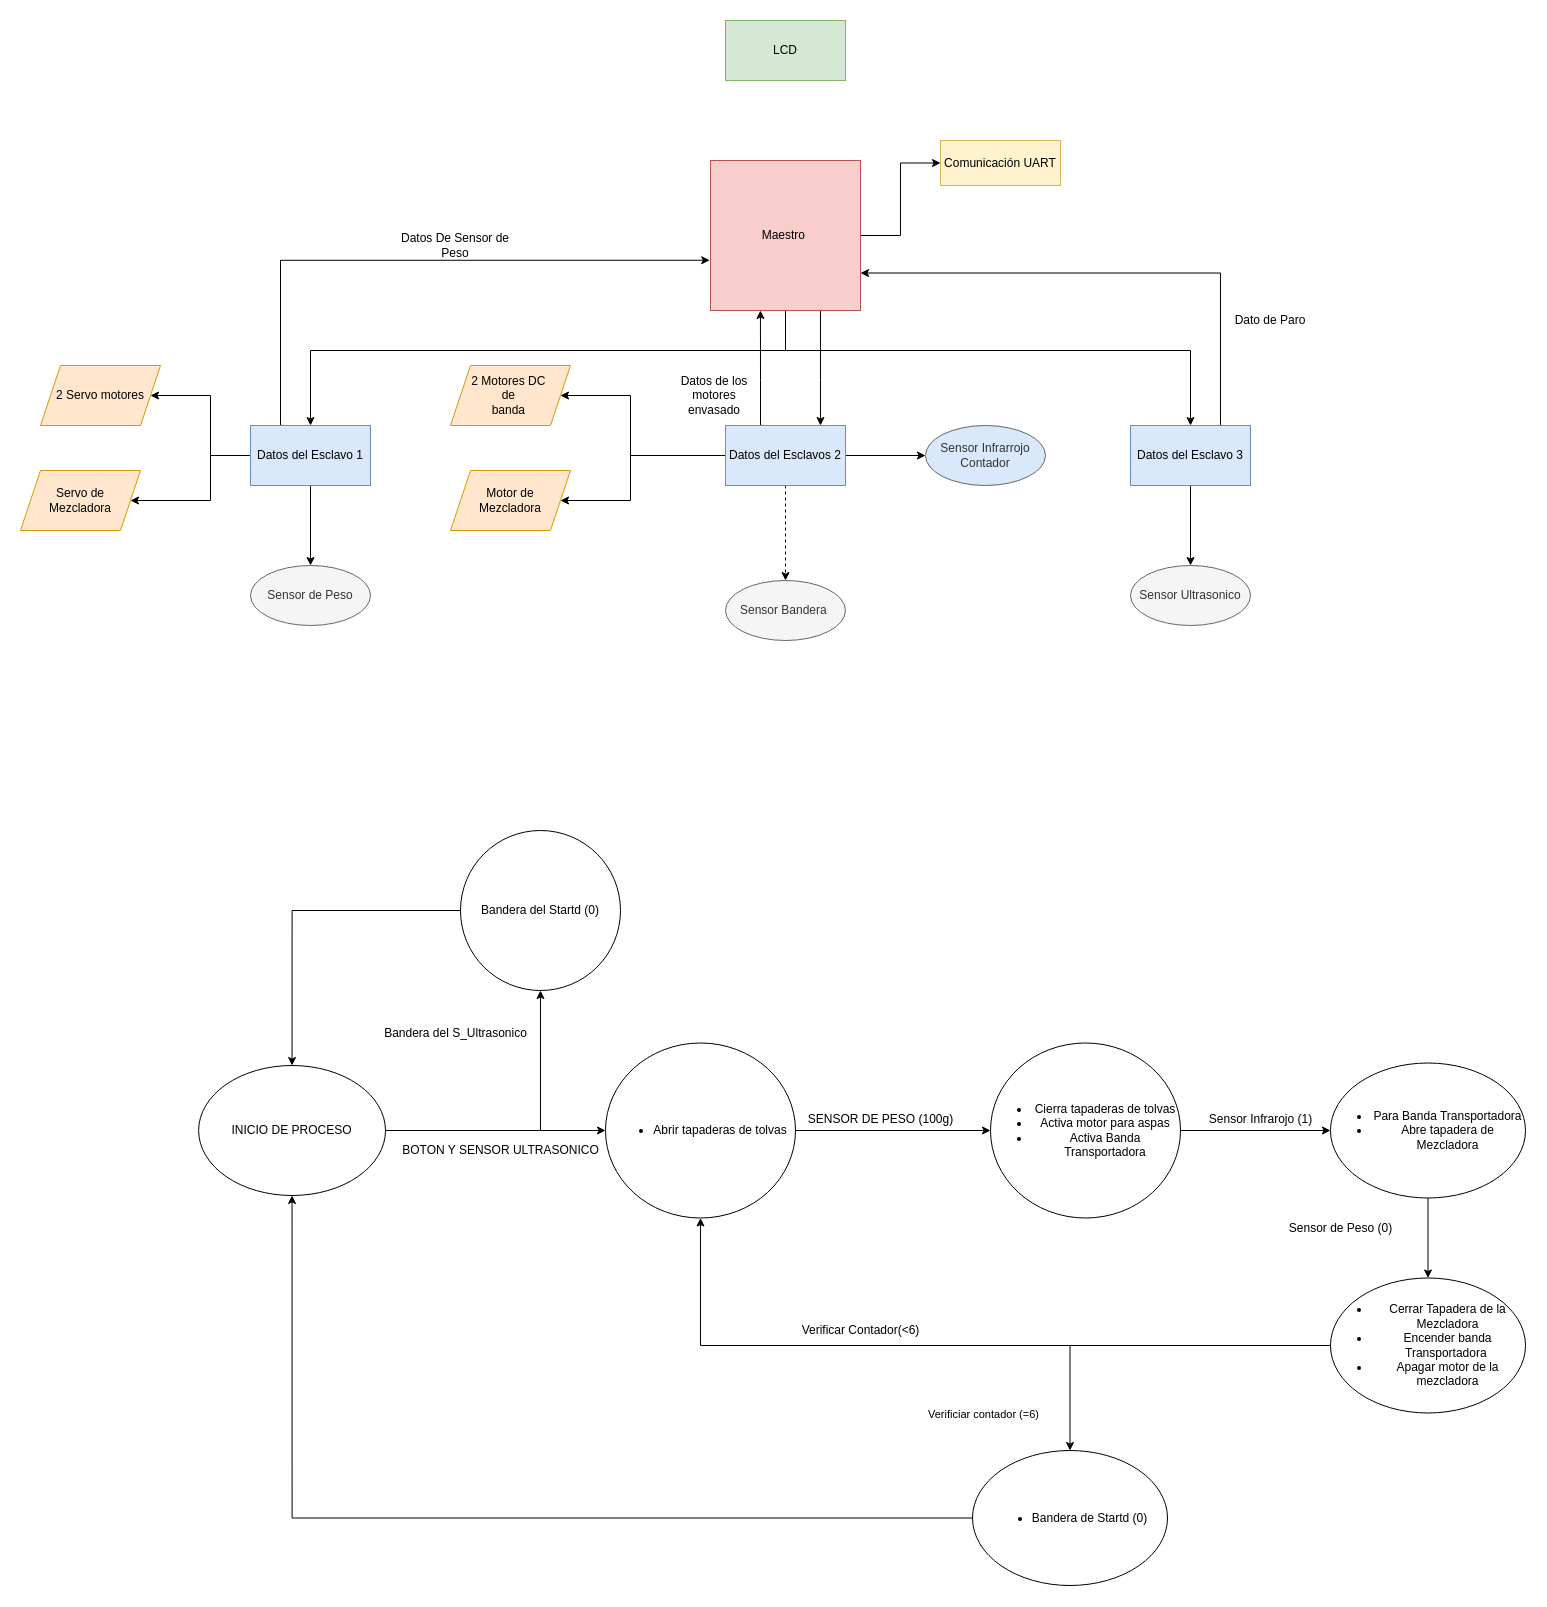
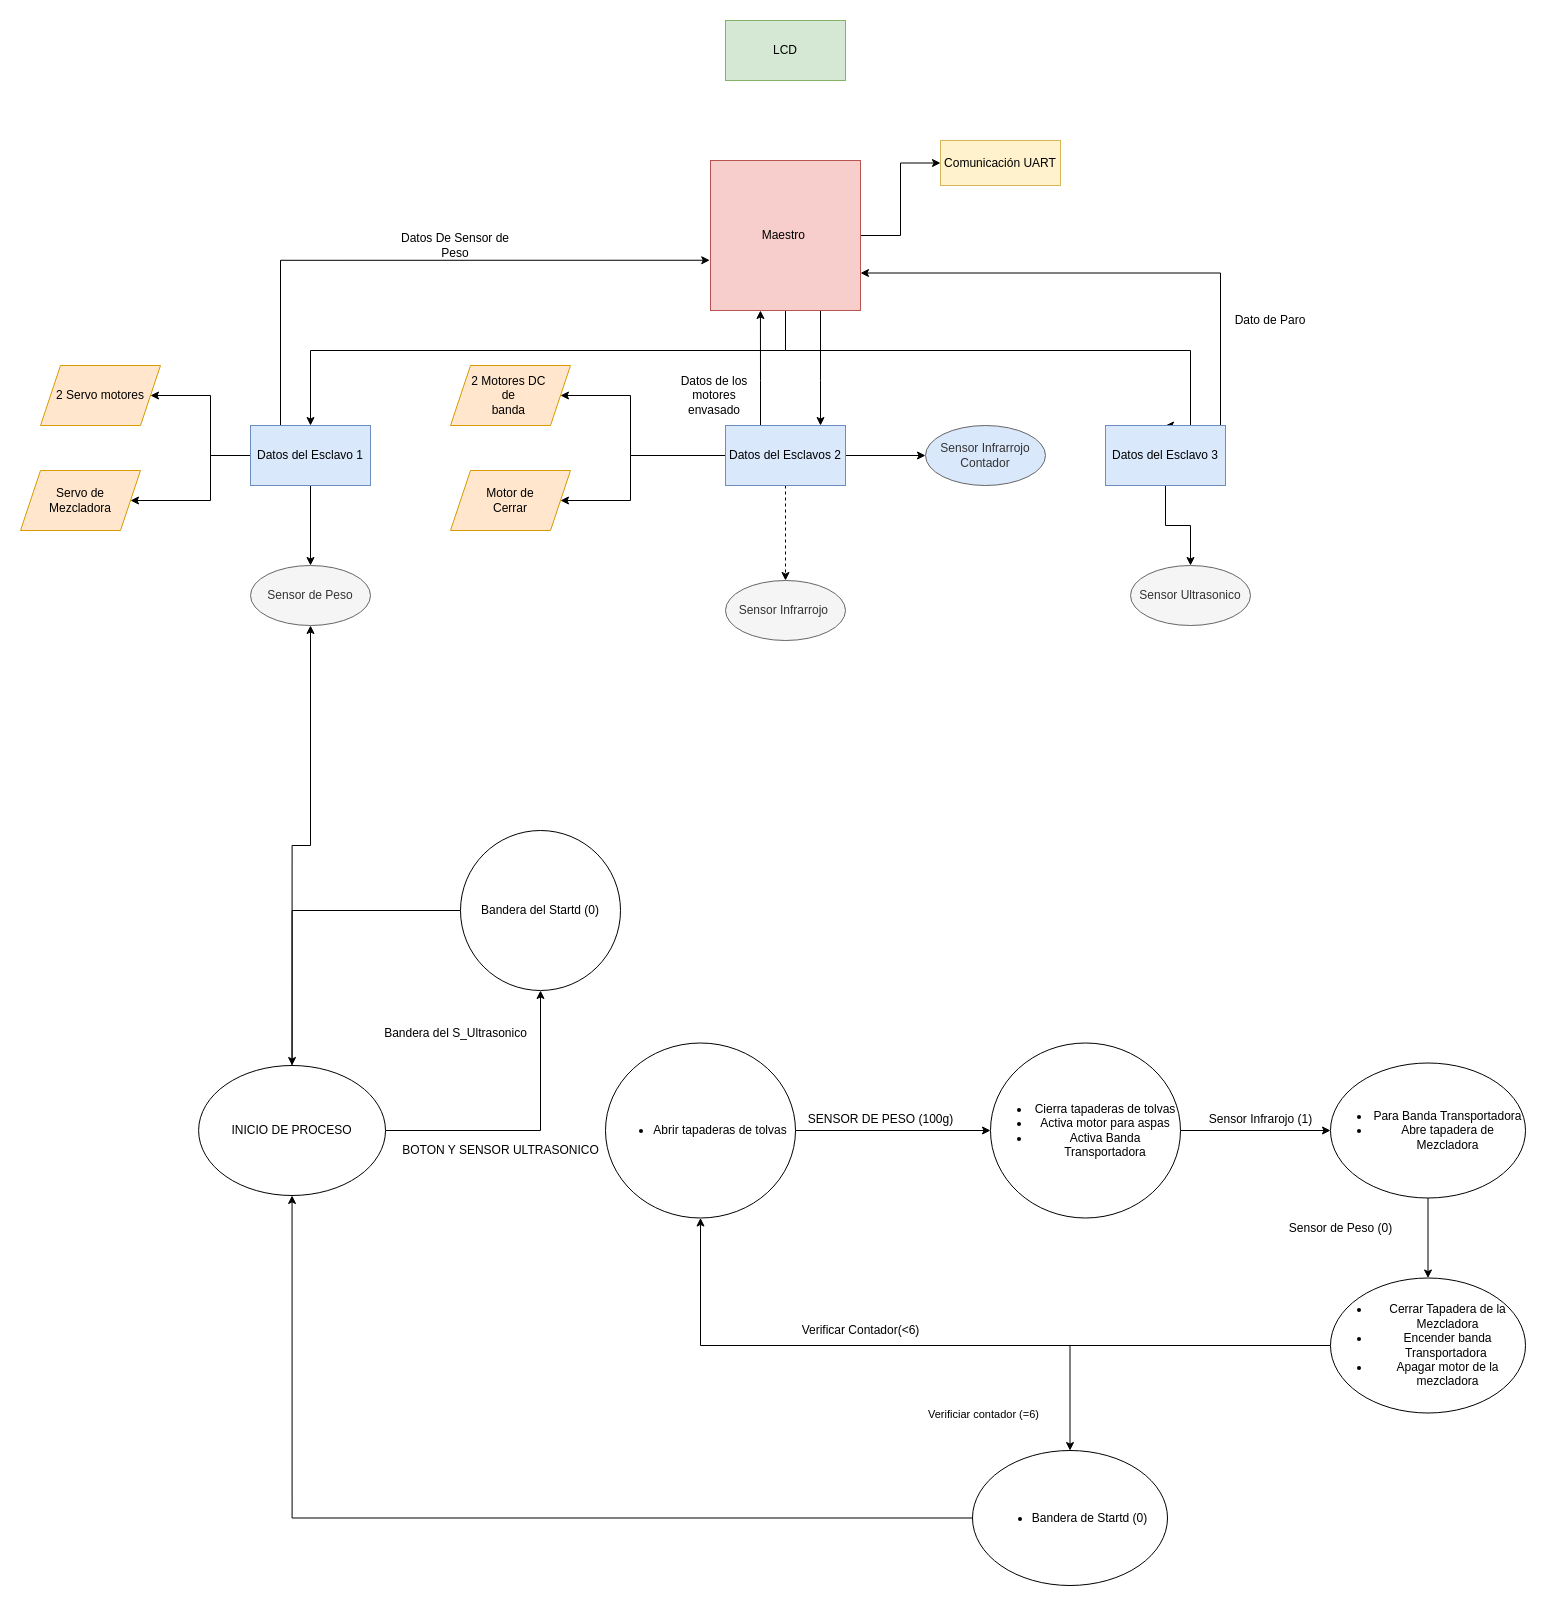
  <mxCell id="0" />
  <mxCell id="1" parent="0" />
  <mxCell id="2" value="" style="edgeStyle=orthogonalEdgeStyle;rounded=0;orthogonalLoop=1;jettySize=auto;html=1;" parent="1" source="6" target="14" edge="1"><mxGeometry relative="1" as="geometry"><Array as="points"><mxPoint x="820" y="380" /><mxPoint x="820" y="380" /></Array></mxGeometry></mxCell>
  <mxCell id="3" value="" style="edgeStyle=orthogonalEdgeStyle;rounded=0;orthogonalLoop=1;jettySize=auto;html=1;" parent="1" source="6" target="8" edge="1"><mxGeometry relative="1" as="geometry" /></mxCell>
  <mxCell id="4" style="edgeStyle=orthogonalEdgeStyle;rounded=0;orthogonalLoop=1;jettySize=auto;html=1;entryX=0.5;entryY=0;entryDx=0;entryDy=0;" parent="1" source="6" target="19" edge="1"><mxGeometry relative="1" as="geometry"><Array as="points"><mxPoint x="785" y="350" /><mxPoint x="310" y="350" /></Array></mxGeometry></mxCell>
  <mxCell id="5" style="edgeStyle=orthogonalEdgeStyle;rounded=0;orthogonalLoop=1;jettySize=auto;html=1;entryX=0.5;entryY=0;entryDx=0;entryDy=0;" parent="1" source="6" target="22" edge="1"><mxGeometry relative="1" as="geometry"><Array as="points"><mxPoint x="785" y="350" /><mxPoint x="1190" y="350" /></Array></mxGeometry></mxCell>
  <mxCell id="6" value="Maestro&amp;nbsp;" style="whiteSpace=wrap;html=1;aspect=fixed;fillColor=#f8cecc;strokeColor=#b85450;" parent="1" vertex="1"><mxGeometry x="710" y="160" width="150" height="150" as="geometry" /></mxCell>
  <mxCell id="7" value="LCD" style="whiteSpace=wrap;html=1;fillColor=#d5e8d4;strokeColor=#82b366;" parent="1" vertex="1"><mxGeometry x="725" y="20" width="120" height="60" as="geometry" /></mxCell>
  <mxCell id="8" value="Comunicación UART" style="whiteSpace=wrap;html=1;fillColor=#fff2cc;strokeColor=#d6b656;" parent="1" vertex="1"><mxGeometry x="940" y="140" width="120" height="45" as="geometry" /></mxCell>
  <mxCell id="9" value="" style="edgeStyle=orthogonalEdgeStyle;rounded=0;orthogonalLoop=1;jettySize=auto;html=1;dashed=1;" parent="1" source="14" target="25" edge="1"><mxGeometry relative="1" as="geometry" /></mxCell>
  <mxCell id="10" value="" style="edgeStyle=orthogonalEdgeStyle;rounded=0;orthogonalLoop=1;jettySize=auto;html=1;" parent="1" source="14" target="26" edge="1"><mxGeometry relative="1" as="geometry"><Array as="points"><mxPoint x="630" y="455" /><mxPoint x="630" y="395" /></Array></mxGeometry></mxCell>
  <mxCell id="11" value="" style="edgeStyle=orthogonalEdgeStyle;rounded=0;orthogonalLoop=1;jettySize=auto;html=1;" parent="1" source="14" target="27" edge="1"><mxGeometry relative="1" as="geometry" /></mxCell>
  <mxCell id="12" style="edgeStyle=orthogonalEdgeStyle;rounded=0;orthogonalLoop=1;jettySize=auto;html=1;entryX=1;entryY=0.5;entryDx=0;entryDy=0;" parent="1" source="14" target="28" edge="1"><mxGeometry relative="1" as="geometry"><Array as="points"><mxPoint x="630" y="455" /><mxPoint x="630" y="500" /></Array></mxGeometry></mxCell>
  <mxCell id="13" style="edgeStyle=orthogonalEdgeStyle;rounded=0;orthogonalLoop=1;jettySize=auto;html=1;entryX=0.333;entryY=1;entryDx=0;entryDy=0;entryPerimeter=0;" parent="1" source="14" target="6" edge="1"><mxGeometry relative="1" as="geometry"><Array as="points"><mxPoint x="760" y="380" /><mxPoint x="760" y="380" /></Array></mxGeometry></mxCell>
  <mxCell id="14" value="Datos del Esclavos 2" style="whiteSpace=wrap;html=1;fillColor=#dae8fc;strokeColor=#6c8ebf;" parent="1" vertex="1"><mxGeometry x="725" y="425" width="120" height="60" as="geometry" /></mxCell>
  <mxCell id="15" value="" style="edgeStyle=orthogonalEdgeStyle;rounded=0;orthogonalLoop=1;jettySize=auto;html=1;" parent="1" source="19" target="23" edge="1"><mxGeometry relative="1" as="geometry" /></mxCell>
  <mxCell id="16" value="" style="edgeStyle=orthogonalEdgeStyle;rounded=0;orthogonalLoop=1;jettySize=auto;html=1;" parent="1" source="19" target="24" edge="1"><mxGeometry relative="1" as="geometry"><Array as="points"><mxPoint x="210" y="455" /><mxPoint x="210" y="395" /></Array></mxGeometry></mxCell>
  <mxCell id="17" style="edgeStyle=orthogonalEdgeStyle;rounded=0;orthogonalLoop=1;jettySize=auto;html=1;entryX=-0.005;entryY=0.665;entryDx=0;entryDy=0;entryPerimeter=0;" parent="1" source="19" target="6" edge="1"><mxGeometry relative="1" as="geometry"><Array as="points"><mxPoint x="280" y="260" /></Array></mxGeometry></mxCell>
  <mxCell id="18" style="edgeStyle=orthogonalEdgeStyle;rounded=0;orthogonalLoop=1;jettySize=auto;html=1;entryX=1;entryY=0.5;entryDx=0;entryDy=0;" parent="1" source="19" target="32" edge="1"><mxGeometry relative="1" as="geometry"><Array as="points"><mxPoint x="210" y="455" /><mxPoint x="210" y="500" /></Array></mxGeometry></mxCell>
  <mxCell id="19" value="Datos del Esclavo 1" style="rounded=0;whiteSpace=wrap;html=1;fillColor=#dae8fc;strokeColor=#6c8ebf;" parent="1" vertex="1"><mxGeometry x="250" y="425" width="120" height="60" as="geometry" /></mxCell>
  <mxCell id="20" style="edgeStyle=orthogonalEdgeStyle;rounded=0;orthogonalLoop=1;jettySize=auto;html=1;entryX=1;entryY=0.75;entryDx=0;entryDy=0;" parent="1" source="22" target="6" edge="1"><mxGeometry relative="1" as="geometry"><Array as="points"><mxPoint x="1220" y="273" /></Array></mxGeometry></mxCell>
  <mxCell id="21" value="" style="edgeStyle=orthogonalEdgeStyle;rounded=0;orthogonalLoop=1;jettySize=auto;html=1;" parent="1" source="22" target="33" edge="1"><mxGeometry relative="1" as="geometry" /></mxCell>
- <mxCell id="22" value="Datos del Esclavo 3&lt;br&gt;" style="rounded=0;whiteSpace=wrap;html=1;fillColor=#dae8fc;strokeColor=#6c8ebf;" parent="1" vertex="1"><mxGeometry x="1130" y="425" width="120" height="60" as="geometry" /></mxCell>
+ <mxCell id="22" value="Datos del Esclavo 3&lt;br&gt;" style="rounded=0;whiteSpace=wrap;html=1;fillColor=#dae8fc;strokeColor=#6c8ebf;" parent="1" vertex="1"><mxGeometry x="1105" y="425" width="120" height="60" as="geometry" /></mxCell>
  <mxCell id="23" value="Sensor de Peso" style="ellipse;whiteSpace=wrap;html=1;rounded=0;strokeColor=#666666;fillColor=#f5f5f5;fontColor=#333333;" parent="1" vertex="1"><mxGeometry x="250" y="565" width="120" height="60" as="geometry" /></mxCell>
  <mxCell id="24" value="2 Servo motores" style="shape=parallelogram;perimeter=parallelogramPerimeter;whiteSpace=wrap;html=1;fixedSize=1;rounded=0;strokeColor=#d79b00;fillColor=#ffe6cc;" parent="1" vertex="1"><mxGeometry x="40" y="365" width="120" height="60" as="geometry" /></mxCell>
- <mxCell id="25" value="Sensor Bandera&amp;nbsp;" style="ellipse;whiteSpace=wrap;html=1;strokeColor=#666666;fillColor=#f5f5f5;fontColor=#333333;" parent="1" vertex="1"><mxGeometry x="725" y="580" width="120" height="60" as="geometry" /></mxCell>
+ <mxCell id="25" value="Sensor Infrarrojo&amp;nbsp;" style="ellipse;whiteSpace=wrap;html=1;strokeColor=#666666;fillColor=#f5f5f5;fontColor=#333333;" parent="1" vertex="1"><mxGeometry x="725" y="580" width="120" height="60" as="geometry" /></mxCell>
  <mxCell id="26" value="2 Motores DC&amp;nbsp;&lt;br&gt;de&amp;nbsp;&lt;br&gt;banda&amp;nbsp;" style="shape=parallelogram;perimeter=parallelogramPerimeter;whiteSpace=wrap;html=1;fixedSize=1;strokeColor=#d79b00;fillColor=#ffe6cc;" parent="1" vertex="1"><mxGeometry x="450" y="365" width="120" height="60" as="geometry" /></mxCell>
  <mxCell id="27" value="Sensor Infrarrojo Contador" style="ellipse;whiteSpace=wrap;html=1;strokeColor=#666666;fillColor=#dae8fc;fontColor=#333333;" parent="1" vertex="1"><mxGeometry x="925" y="425" width="120" height="60" as="geometry" /></mxCell>
- <mxCell id="28" value="Motor de &lt;br&gt;Mezcladora" style="shape=parallelogram;perimeter=parallelogramPerimeter;whiteSpace=wrap;html=1;fixedSize=1;fillColor=#ffe6cc;strokeColor=#d79b00;" parent="1" vertex="1"><mxGeometry x="450" y="470" width="120" height="60" as="geometry" /></mxCell>
+ <mxCell id="28" value="Motor de &lt;br&gt;Cerrar" style="shape=parallelogram;perimeter=parallelogramPerimeter;whiteSpace=wrap;html=1;fixedSize=1;fillColor=#ffe6cc;strokeColor=#d79b00;" parent="1" vertex="1"><mxGeometry x="450" y="470" width="120" height="60" as="geometry" /></mxCell>
  <mxCell id="29" value="Datos De Sensor de Peso" style="text;html=1;strokeColor=none;fillColor=none;align=center;verticalAlign=middle;whiteSpace=wrap;rounded=0;" parent="1" vertex="1"><mxGeometry x="385" y="240" width="140" height="10" as="geometry" /></mxCell>
  <mxCell id="30" value="Datos de los motores envasado" style="text;html=1;strokeColor=none;fillColor=none;align=center;verticalAlign=middle;whiteSpace=wrap;rounded=0;" parent="1" vertex="1"><mxGeometry x="674" y="385" width="80" height="20" as="geometry" /></mxCell>
  <mxCell id="31" value="Dato de Paro" style="text;html=1;strokeColor=none;fillColor=none;align=center;verticalAlign=middle;whiteSpace=wrap;rounded=0;" parent="1" vertex="1"><mxGeometry x="1230" y="310" width="80" height="20" as="geometry" /></mxCell>
  <mxCell id="32" value="Servo de &lt;br&gt;Mezcladora" style="shape=parallelogram;perimeter=parallelogramPerimeter;whiteSpace=wrap;html=1;fixedSize=1;fillColor=#ffe6cc;strokeColor=#d79b00;" parent="1" vertex="1"><mxGeometry x="20" y="470" width="120" height="60" as="geometry" /></mxCell>
  <mxCell id="33" value="Sensor Ultrasonico" style="ellipse;whiteSpace=wrap;html=1;rounded=0;strokeColor=#666666;fillColor=#f5f5f5;fontColor=#333333;" parent="1" vertex="1"><mxGeometry x="1130" y="565" width="120" height="60" as="geometry" /></mxCell>
- <mxCell id="34" value="" style="edgeStyle=orthogonalEdgeStyle;rounded=0;orthogonalLoop=1;jettySize=auto;html=1;" parent="1" source="36" target="38" edge="1"><mxGeometry relative="1" as="geometry" /></mxCell>
+ <mxCell id="34" value="" style="edgeStyle=orthogonalEdgeStyle;rounded=0;orthogonalLoop=1;jettySize=auto;html=1;" parent="1" source="36" target="23" edge="1"><mxGeometry relative="1" as="geometry" /></mxCell>
  <mxCell id="35" style="edgeStyle=orthogonalEdgeStyle;rounded=0;orthogonalLoop=1;jettySize=auto;html=1;entryX=0.5;entryY=1;entryDx=0;entryDy=0;" parent="1" source="36" target="54" edge="1"><mxGeometry relative="1" as="geometry" /></mxCell>
  <mxCell id="36" value="INICIO DE PROCESO" style="ellipse;whiteSpace=wrap;html=1;aspect=fixed;fontFamily=Helvetica;fontSize=12;fontColor=#000000;align=center;strokeColor=#000000;fillColor=#ffffff;" parent="1" vertex="1"><mxGeometry x="198.12" y="1065" width="186.88" height="130" as="geometry" /></mxCell>
  <mxCell id="37" value="" style="edgeStyle=orthogonalEdgeStyle;rounded=0;orthogonalLoop=1;jettySize=auto;html=1;" parent="1" source="38" target="41" edge="1"><mxGeometry relative="1" as="geometry" /></mxCell>
  <mxCell id="38" value="&lt;ul&gt;&lt;li&gt;Abrir tapaderas de tolvas&lt;/li&gt;&lt;/ul&gt;" style="ellipse;whiteSpace=wrap;html=1;aspect=fixed;fontFamily=Helvetica;fontSize=12;fontColor=#000000;align=center;strokeColor=#000000;fillColor=#ffffff;" parent="1" vertex="1"><mxGeometry x="605" y="1042.5" width="190" height="175" as="geometry" /></mxCell>
  <mxCell id="39" value="BOTON Y SENSOR ULTRASONICO" style="text;html=1;align=center;verticalAlign=middle;resizable=0;points=[];autosize=1;strokeColor=none;" parent="1" vertex="1"><mxGeometry x="395" y="1140" width="210" height="20" as="geometry" /></mxCell>
  <mxCell id="40" value="" style="edgeStyle=orthogonalEdgeStyle;rounded=0;orthogonalLoop=1;jettySize=auto;html=1;" parent="1" source="41" target="44" edge="1"><mxGeometry relative="1" as="geometry" /></mxCell>
  <mxCell id="41" value="&lt;ul&gt;&lt;li&gt;Cierra tapaderas de tolvas&lt;/li&gt;&lt;li&gt;Activa motor para aspas&lt;/li&gt;&lt;li&gt;Activa Banda Transportadora&lt;/li&gt;&lt;/ul&gt;" style="ellipse;whiteSpace=wrap;html=1;aspect=fixed;fontFamily=Helvetica;fontSize=12;fontColor=#000000;align=center;strokeColor=#000000;fillColor=#ffffff;" parent="1" vertex="1"><mxGeometry x="990" y="1042.5" width="190" height="175" as="geometry" /></mxCell>
  <mxCell id="42" value="SENSOR DE PESO (100g)" style="text;html=1;align=center;verticalAlign=middle;resizable=0;points=[];autosize=1;strokeColor=none;" parent="1" vertex="1"><mxGeometry x="800" y="1109" width="160" height="20" as="geometry" /></mxCell>
  <mxCell id="43" value="" style="edgeStyle=orthogonalEdgeStyle;rounded=0;orthogonalLoop=1;jettySize=auto;html=1;" parent="1" source="44" target="49" edge="1"><mxGeometry relative="1" as="geometry" /></mxCell>
  <mxCell id="44" value="&lt;ul&gt;&lt;li&gt;Para Banda Transportadora&lt;/li&gt;&lt;li&gt;Abre tapadera de Mezcladora&lt;/li&gt;&lt;/ul&gt;" style="ellipse;whiteSpace=wrap;html=1;aspect=fixed;fontFamily=Helvetica;fontSize=12;fontColor=#000000;align=center;strokeColor=#000000;fillColor=#ffffff;" parent="1" vertex="1"><mxGeometry x="1330" y="1062.5" width="195" height="135" as="geometry" /></mxCell>
  <mxCell id="45" value="Sensor Infrarojo (1)" style="text;html=1;align=center;verticalAlign=middle;resizable=0;points=[];autosize=1;strokeColor=none;" parent="1" vertex="1"><mxGeometry x="1200" y="1109" width="120" height="20" as="geometry" /></mxCell>
  <mxCell id="46" value="" style="edgeStyle=orthogonalEdgeStyle;rounded=0;orthogonalLoop=1;jettySize=auto;html=1;" parent="1" source="49" target="52" edge="1"><mxGeometry relative="1" as="geometry" /></mxCell>
  <mxCell id="47" value="Verificiar contador (=6)" style="edgeLabel;html=1;align=center;verticalAlign=middle;resizable=0;points=[];" parent="46" vertex="1" connectable="0"><mxGeometry x="-0.252" y="4" relative="1" as="geometry"><mxPoint x="-211" y="64" as="offset" /></mxGeometry></mxCell>
  <mxCell id="48" style="edgeStyle=orthogonalEdgeStyle;rounded=0;orthogonalLoop=1;jettySize=auto;html=1;entryX=0.5;entryY=1;entryDx=0;entryDy=0;" parent="1" source="49" target="38" edge="1"><mxGeometry relative="1" as="geometry" /></mxCell>
  <mxCell id="49" value="&lt;ul&gt;&lt;li&gt;Cerrar Tapadera de la Mezcladora&lt;/li&gt;&lt;li&gt;Encender banda Transportadora&amp;nbsp;&lt;/li&gt;&lt;li&gt;Apagar motor de la mezcladora&lt;/li&gt;&lt;/ul&gt;" style="ellipse;whiteSpace=wrap;html=1;aspect=fixed;fontFamily=Helvetica;fontSize=12;fontColor=#000000;align=center;strokeColor=#000000;fillColor=#ffffff;" parent="1" vertex="1"><mxGeometry x="1330" y="1277.5" width="195" height="135" as="geometry" /></mxCell>
  <mxCell id="50" value="Sensor de Peso (0)" style="text;html=1;align=center;verticalAlign=middle;resizable=0;points=[];autosize=1;strokeColor=none;" parent="1" vertex="1"><mxGeometry x="1280" y="1217.5" width="120" height="20" as="geometry" /></mxCell>
  <mxCell id="51" style="edgeStyle=orthogonalEdgeStyle;rounded=0;orthogonalLoop=1;jettySize=auto;html=1;entryX=0.5;entryY=1;entryDx=0;entryDy=0;" parent="1" source="52" target="36" edge="1"><mxGeometry relative="1" as="geometry" /></mxCell>
  <mxCell id="52" value="&lt;ul&gt;&lt;li&gt;Bandera de Startd (0)&lt;/li&gt;&lt;/ul&gt;" style="ellipse;whiteSpace=wrap;html=1;aspect=fixed;fontFamily=Helvetica;fontSize=12;fontColor=#000000;align=center;strokeColor=#000000;fillColor=#ffffff;" parent="1" vertex="1"><mxGeometry x="972" y="1450" width="195" height="135" as="geometry" /></mxCell>
  <mxCell id="53" style="edgeStyle=orthogonalEdgeStyle;rounded=0;orthogonalLoop=1;jettySize=auto;html=1;entryX=0.5;entryY=0;entryDx=0;entryDy=0;" parent="1" source="54" target="36" edge="1"><mxGeometry relative="1" as="geometry" /></mxCell>
  <mxCell id="54" value="Bandera del Startd (0)" style="ellipse;whiteSpace=wrap;html=1;aspect=fixed;" parent="1" vertex="1"><mxGeometry x="460" y="830" width="160" height="160" as="geometry" /></mxCell>
  <mxCell id="55" value="Verificar Contador(&amp;lt;6)" style="text;html=1;align=center;verticalAlign=middle;resizable=0;points=[];autosize=1;strokeColor=none;" parent="1" vertex="1"><mxGeometry x="795" y="1320" width="130" height="20" as="geometry" /></mxCell>
  <mxCell id="56" value="Bandera del S_Ultrasonico" style="text;html=1;align=center;verticalAlign=middle;resizable=0;points=[];autosize=1;strokeColor=none;" parent="1" vertex="1"><mxGeometry x="375" y="1022.5" width="160" height="20" as="geometry" /></mxCell>
